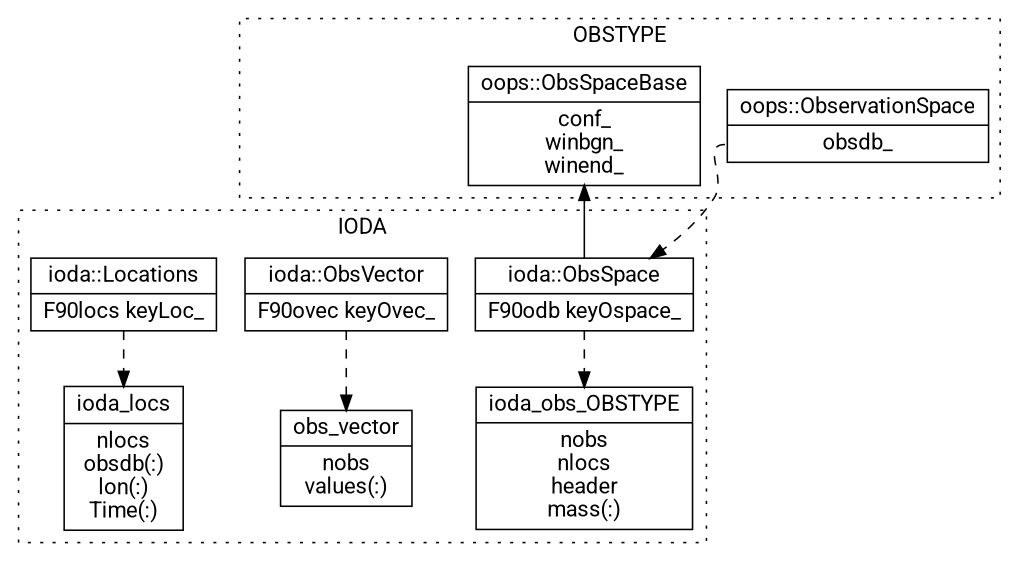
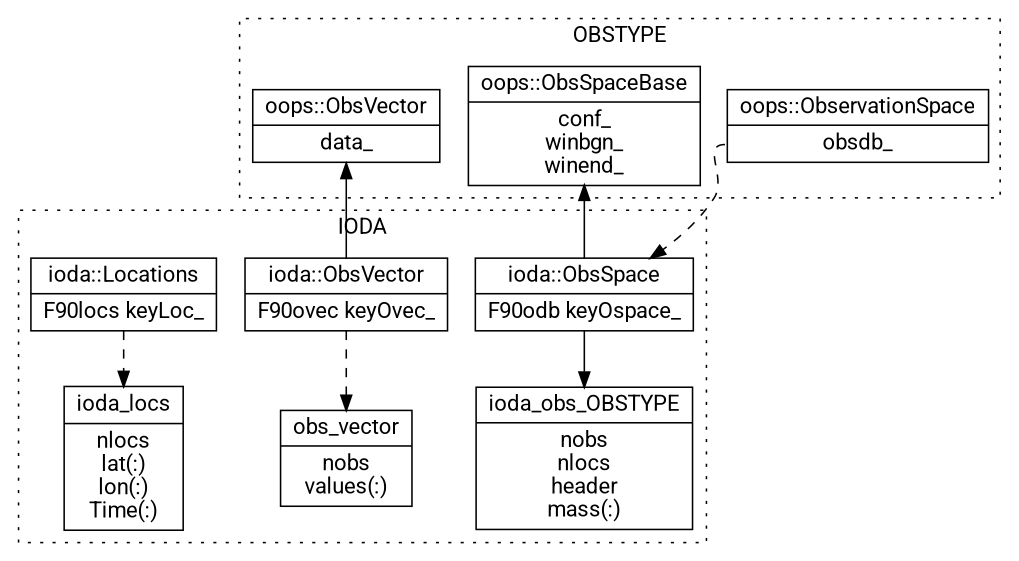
  digraph {
    fontname=Roboto
    node [fontname=Roboto shape=record]
    edge [fontname=Roboto style=dashed]
    n1 [label="{oops::ObservationSpace|<odb1>obsdb_}"]
    n2 [label="{oops::ObsSpaceBase|conf_\nwinbgn_\nwinend_}"]
+   n3 [label="{oops::ObsVector|<ovec1>data_}"]
    n4 [label="{ioda::ObsSpace|<os1>F90odb keyOspace_}"]
    n5 [label="{ioda_obs_OBSTYPE|nobs\nnlocs\nheader\nmass(:)}"]
    n6 [label="{ioda::ObsVector|<ov1>F90ovec keyOvec_}"]
    n7 [label="{obs_vector|nobs\nvalues(:)}"]
    n8 [label="{ioda::Locations|<loc1>F90locs keyLoc_}"]
-   n9 [label="{ioda_locs|nlocs\nobsdb(:)\nlon(:)\nTime(:)}"]
+   n9 [label="{ioda_locs|nlocs\nlat(:)\nlon(:)\nTime(:)}"]
    subgraph cluster_1 {
      label=OBSTYPE
      style=dotted
      n1
      n2
+     n3
    }
    subgraph cluster_2 {
      label=IODA
      style=dotted
      n4
      n5
      n6
      n7
      n8
      n9
    }
    n1 -> n4 [tailport=odb1]
    n2 -> n4 [dir=back style=""]
-   n4 -> n5 [tailport=os1]
+   n3 -> n6 [dir=back tailport=ovec1 style=""]
+   n4 -> n5 [style=solid tailport=os1]
    n6 -> n7 [tailport=ov1]
    n8 -> n9 [tailport=loc1]
  }
